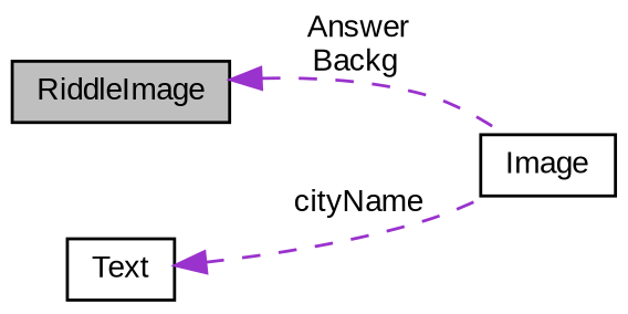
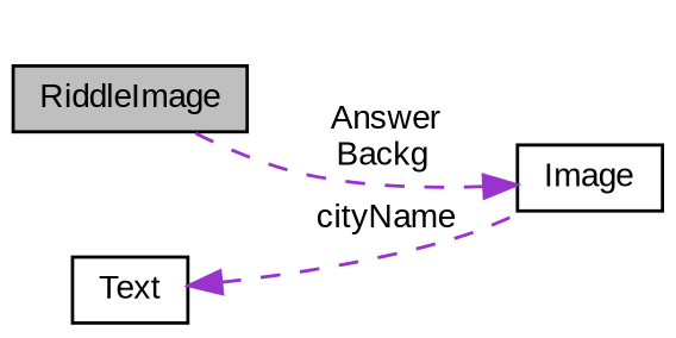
  digraph {
    fontname="Liberation Sans"
    rankdir=LR
    node [color=black fillcolor=white fontname="Liberation Sans" fontsize=10 shape=record style=filled]
    edge [color=darkorchid3 dir=back fontname="Liberation Sans" fontsize=10 labelfontname=Helvetica labelfontsize=10 style=dashed]
    n1 [fillcolor=grey75 fontcolor=black height=0.2 label=RiddleImage width=0.4]
    n2 [height=0.2 label=Image width=0.4]
    n3 [height=0.2 label=Text width=0.4]
-   n1 -> n2 [label=" Answer\nBackg"]
+   n2 -> n1 [label=" Answer\nBackg"]
    n3 -> n2 [label=" cityName"]
  }
